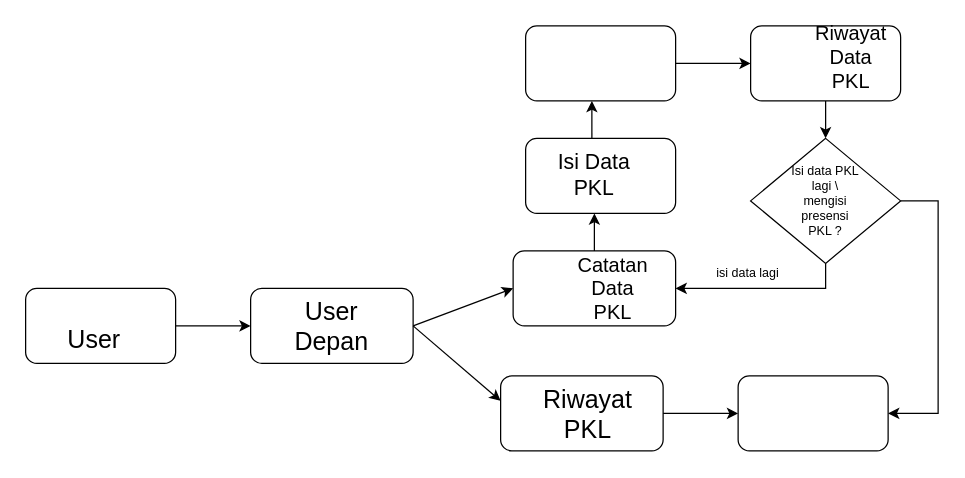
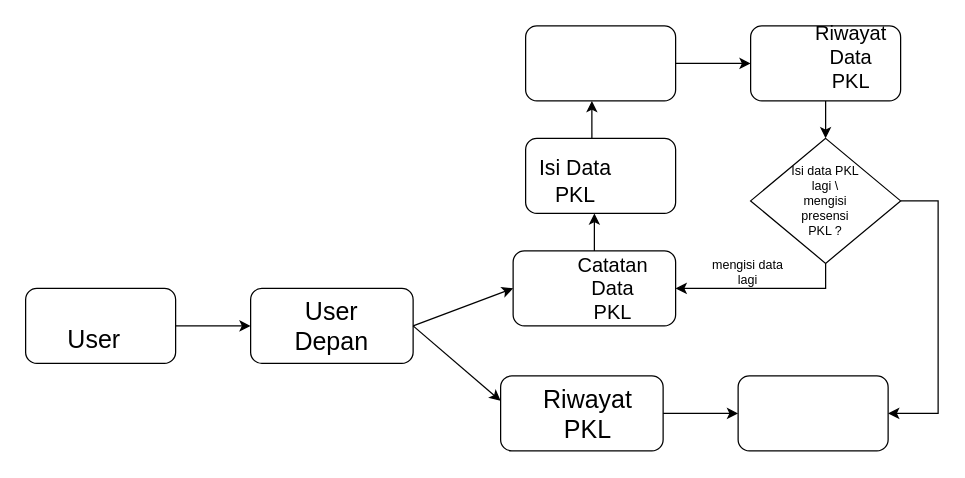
  <mxCell id="0" />
  <mxCell id="1" parent="0" />
  <mxCell id="2" value="" style="endArrow=classic;html=1;rounded=0;" edge="1" parent="1"><mxGeometry width="50" height="50" relative="1" as="geometry"><mxPoint x="140" y="260" as="sourcePoint" /><mxPoint x="200" y="260" as="targetPoint" /><Array as="points"><mxPoint x="140" y="260" /></Array></mxGeometry></mxCell>
  <mxCell id="3" value="" style="rounded=1;whiteSpace=wrap;html=1;" vertex="1" parent="1"><mxGeometry x="20" y="230" width="120" height="60" as="geometry" /></mxCell>
  <mxCell id="4" value="User" style="text;html=1;align=center;verticalAlign=middle;whiteSpace=wrap;rounded=0;fontSize=20;" vertex="1" parent="1"><mxGeometry x="45" y="255" width="60" height="30" as="geometry" /></mxCell>
  <mxCell id="5" value="" style="rounded=1;whiteSpace=wrap;html=1;" vertex="1" parent="1"><mxGeometry x="200" y="230" width="130" height="60" as="geometry" /></mxCell>
  <mxCell id="6" value="User&lt;div&gt;Depan&lt;/div&gt;" style="text;html=1;align=center;verticalAlign=middle;whiteSpace=wrap;rounded=0;fontSize=20;" vertex="1" parent="1"><mxGeometry x="235" y="245" width="60" height="30" as="geometry" /></mxCell>
  <mxCell id="7" value="" style="endArrow=classic;html=1;rounded=0;" edge="1" parent="1"><mxGeometry width="50" height="50" relative="1" as="geometry"><mxPoint x="330" y="260" as="sourcePoint" /><mxPoint x="410" y="230" as="targetPoint" /></mxGeometry></mxCell>
  <mxCell id="8" value="" style="endArrow=classic;html=1;rounded=0;exitX=1;exitY=0.5;exitDx=0;exitDy=0;" edge="1" parent="1" source="5"><mxGeometry width="50" height="50" relative="1" as="geometry"><mxPoint x="340" y="270" as="sourcePoint" /><mxPoint x="400" y="320" as="targetPoint" /></mxGeometry></mxCell>
  <mxCell id="9" value="" style="rounded=1;whiteSpace=wrap;html=1;" vertex="1" parent="1"><mxGeometry x="410" y="200" width="130" height="60" as="geometry" /></mxCell>
  <mxCell id="10" value="" style="rounded=1;whiteSpace=wrap;html=1;" vertex="1" parent="1"><mxGeometry x="400" y="300" width="130" height="60" as="geometry" /></mxCell>
  <mxCell id="11" value="Catatan Data PKL" style="text;html=1;align=center;verticalAlign=middle;whiteSpace=wrap;rounded=0;fontSize=16;" vertex="1" parent="1"><mxGeometry x="460" y="215" width="60" height="30" as="geometry" /></mxCell>
  <mxCell id="12" value="Riwayat PKL" style="text;html=1;align=center;verticalAlign=middle;whiteSpace=wrap;rounded=0;fontSize=20;" vertex="1" parent="1"><mxGeometry x="440" y="315" width="60" height="30" as="geometry" /></mxCell>
  <mxCell id="13" value="" style="endArrow=classic;html=1;rounded=0;exitX=0.5;exitY=0;exitDx=0;exitDy=0;" edge="1" parent="1" source="9"><mxGeometry width="50" height="50" relative="1" as="geometry"><mxPoint x="470" y="200" as="sourcePoint" /><mxPoint x="475" y="170" as="targetPoint" /></mxGeometry></mxCell>
  <mxCell id="14" value="" style="rounded=1;whiteSpace=wrap;html=1;" vertex="1" parent="1"><mxGeometry x="420" y="110" width="120" height="60" as="geometry" /></mxCell>
- <mxCell id="15" value="Isi Data PKL" style="text;html=1;align=center;verticalAlign=middle;whiteSpace=wrap;rounded=0;fontSize=17;" vertex="1" parent="1"><mxGeometry x="445" y="125" width="60" height="30" as="geometry" /></mxCell>
+ <mxCell id="15" value="Isi Data PKL" style="text;html=1;align=center;verticalAlign=middle;whiteSpace=wrap;rounded=0;fontSize=17;" vertex="1" parent="1"><mxGeometry x="430" y="130" width="60" height="30" as="geometry" /></mxCell>
  <mxCell id="16" value="" style="rounded=1;whiteSpace=wrap;html=1;" vertex="1" parent="1"><mxGeometry x="420" y="20" width="120" height="60" as="geometry" /></mxCell>
  <mxCell id="17" value="" style="endArrow=classic;html=1;rounded=0;exitX=0.442;exitY=-0.067;exitDx=0;exitDy=0;exitPerimeter=0;" edge="1" parent="1" source="14"><mxGeometry width="50" height="50" relative="1" as="geometry"><mxPoint x="480" y="110" as="sourcePoint" /><mxPoint x="473" y="80" as="targetPoint" /><Array as="points"><mxPoint x="473" y="110" /></Array></mxGeometry></mxCell>
  <mxCell id="18" value="" style="endArrow=classic;html=1;rounded=0;" edge="1" parent="1"><mxGeometry width="50" height="50" relative="1" as="geometry"><mxPoint x="540" y="50" as="sourcePoint" /><mxPoint x="600" y="50" as="targetPoint" /></mxGeometry></mxCell>
  <mxCell id="19" value="" style="rounded=1;whiteSpace=wrap;html=1;" vertex="1" parent="1"><mxGeometry x="600" y="20" width="120" height="60" as="geometry" /></mxCell>
  <mxCell id="20" value="Riwayat Data PKL" style="text;html=1;align=center;verticalAlign=middle;whiteSpace=wrap;rounded=0;fontSize=16;" vertex="1" parent="1"><mxGeometry x="647.5" y="30" width="65" height="30" as="geometry" /></mxCell>
  <mxCell id="21" value="" style="rhombus;whiteSpace=wrap;html=1;" vertex="1" parent="1"><mxGeometry x="600" y="110" width="120" height="100" as="geometry" /></mxCell>
  <mxCell id="22" value="" style="endArrow=classic;html=1;rounded=0;exitX=0.5;exitY=1;exitDx=0;exitDy=0;exitPerimeter=0;" edge="1" parent="1" source="19"><mxGeometry width="50" height="50" relative="1" as="geometry"><mxPoint x="659.5" y="84.29" as="sourcePoint" /><mxPoint x="660" y="110" as="targetPoint" /><Array as="points"><mxPoint x="660" y="110" /></Array></mxGeometry></mxCell>
  <mxCell id="23" value="Isi data PKL lagi \ mengisi presensi PKL ?" style="text;html=1;align=center;verticalAlign=middle;whiteSpace=wrap;rounded=0;fontSize=10;" vertex="1" parent="1"><mxGeometry x="630" y="147.5" width="60" height="25" as="geometry" /></mxCell>
  <mxCell id="24" value="" style="endArrow=classic;html=1;rounded=0;exitX=0.5;exitY=1;exitDx=0;exitDy=0;entryX=1;entryY=0.5;entryDx=0;entryDy=0;" edge="1" parent="1" source="21" target="9"><mxGeometry width="50" height="50" relative="1" as="geometry"><mxPoint x="580" y="280" as="sourcePoint" /><mxPoint x="540" y="240" as="targetPoint" /><Array as="points"><mxPoint x="660" y="230" /></Array></mxGeometry></mxCell>
- <mxCell id="25" value="isi data lagi" style="text;html=1;align=center;verticalAlign=middle;whiteSpace=wrap;rounded=0;fontSize=10;" vertex="1" parent="1"><mxGeometry x="567.5" y="202" width="60" height="30" as="geometry" /></mxCell>
+ <mxCell id="25" value="mengisi data lagi" style="text;html=1;align=center;verticalAlign=middle;whiteSpace=wrap;rounded=0;fontSize=10;" vertex="1" parent="1"><mxGeometry x="567.5" y="202" width="60" height="30" as="geometry" /></mxCell>
  <mxCell id="26" value="" style="endArrow=classic;html=1;rounded=0;exitX=1;exitY=0.5;exitDx=0;exitDy=0;" edge="1" parent="1" source="10"><mxGeometry width="50" height="50" relative="1" as="geometry"><mxPoint x="530" y="340" as="sourcePoint" /><mxPoint x="590" y="330" as="targetPoint" /></mxGeometry></mxCell>
  <mxCell id="27" value="" style="rounded=1;whiteSpace=wrap;html=1;" vertex="1" parent="1"><mxGeometry x="590" y="300" width="120" height="60" as="geometry" /></mxCell>
  <mxCell id="28" value="" style="endArrow=classic;html=1;rounded=0;entryX=1;entryY=0.5;entryDx=0;entryDy=0;exitX=1;exitY=0.5;exitDx=0;exitDy=0;" edge="1" parent="1" source="21" target="27"><mxGeometry width="50" height="50" relative="1" as="geometry"><mxPoint x="720" y="165" as="sourcePoint" /><mxPoint x="750" y="355" as="targetPoint" /><Array as="points"><mxPoint x="750" y="160" /><mxPoint x="750" y="205" /><mxPoint x="750" y="330" /></Array></mxGeometry></mxCell>
